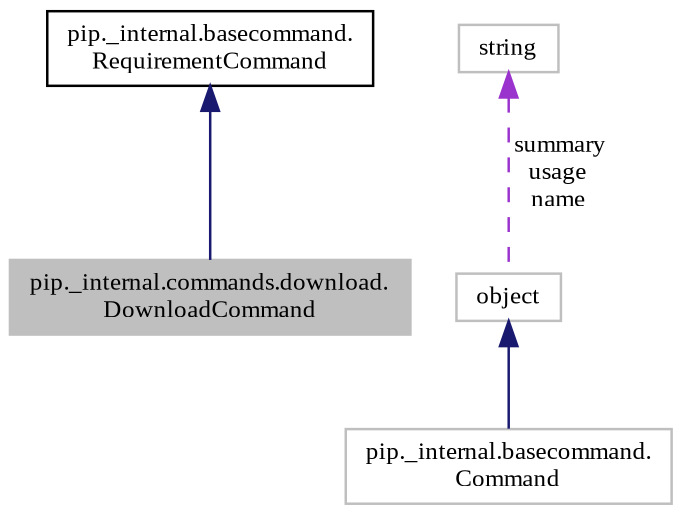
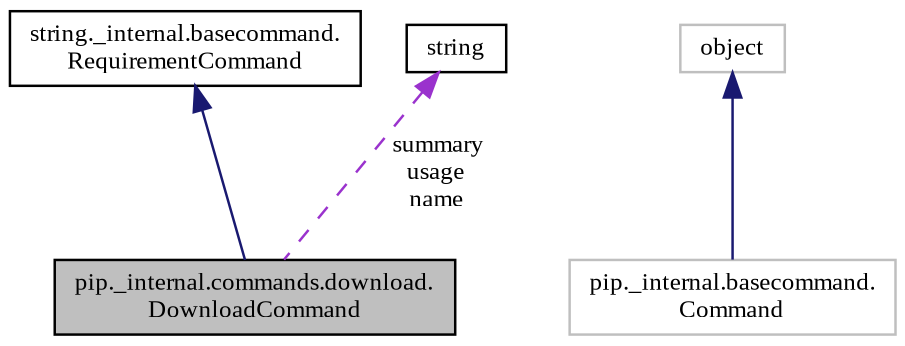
  digraph {
    fontname="Liberation Serif"
    node [color=grey75 fillcolor=white fontname="Liberation Serif" fontsize=10 shape=record style=filled]
    edge [color=midnightblue dir=back fontname="Liberation Serif" fontsize=10 labelfontname=Helvetica labelfontsize=10 style=solid]
-   n1 [fillcolor=grey75 fontcolor=black height=0.2 label="pip._internal.commands.download.\lDownloadCommand" width=0.4]
-   n2 [color=black height=0.2 label="pip._internal.basecommand.\lRequirementCommand" width=0.4]
+   n1 [color=black fillcolor=grey75 fontcolor=black height=0.2 label="pip._internal.commands.download.\lDownloadCommand" width=0.4]
+   n2 [color=black height=0.2 label="string._internal.basecommand.\lRequirementCommand" width=0.4]
    n3 [height=0.2 label="pip._internal.basecommand.\lCommand" width=0.4]
    n4 [height=0.2 label=object width=0.4]
-   n5 [height=0.2 label=string width=0.4]
+   n5 [color=black height=0.2 label=string width=0.4]
    n2 -> n1
    n4 -> n3
-   n5 -> n4 [color=darkorchid3 label=" summary\nusage\nname" style=dashed]
+   n5 -> n1 [color=darkorchid3 label=" summary\nusage\nname" style=dashed]
  }
